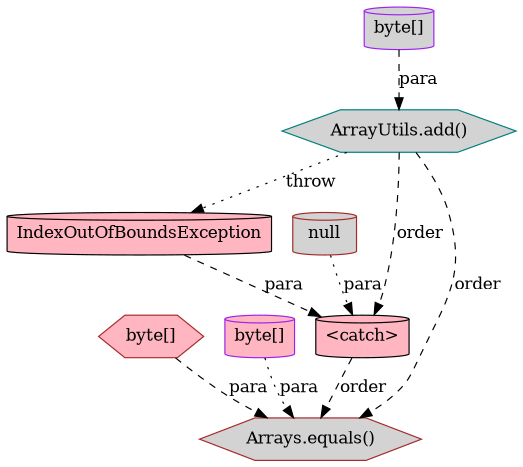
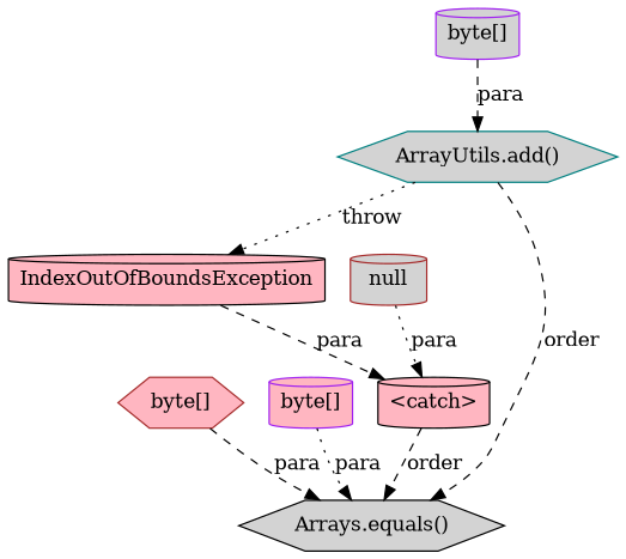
  digraph {
    node [color=black fillcolor=lightgrey shape=cylinder style=filled]
    edge [style=dashed]
    n1 [color=teal label="ArrayUtils.add()" shape=hexagon]
    n2 [fillcolor=lightpink label=IndexOutOfBoundsException]
-   n3 [color=brown label="Arrays.equals()" shape=hexagon]
+   n3 [label="Arrays.equals()" shape=hexagon]
    n4 [fillcolor=lightpink label="<catch>"]
    n5 [color=brown label=null]
    n6 [color=purple label="byte[]"]
    n7 [color=brown fillcolor=lightpink label="byte[]" shape=hexagon]
    n8 [color=purple fillcolor=lightpink label="byte[]"]
    n1 -> n2 [label=throw style=dotted]
    n1 -> n3 [label=order]
-   n1 -> n4 [label=order]
    n2 -> n4 [label=para]
    n4 -> n3 [label=order]
    n5 -> n4 [label=para style=dotted]
    n6 -> n1 [label=para]
    n7 -> n3 [label=para]
    n8 -> n3 [label=para style=dotted]
  }
